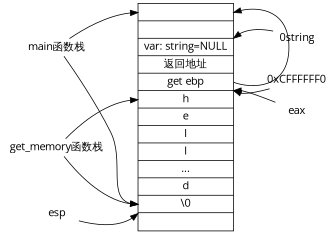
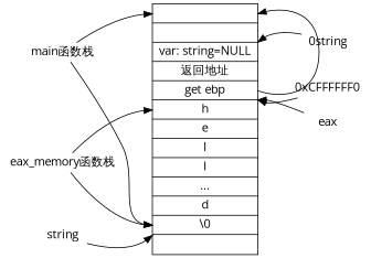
  digraph {
    fontname="Open Sans"
    rankdir=LR
    node [fontname="Open Sans" shape=plaintext]
    edge [fontname="Open Sans"]
    n1 [height=.1 label="<fb>|<f0>|<f1> var: string=NULL|<f2> 返回地址 |<f3> get ebp|<f4> h|<f5>e|<f6>l|<f7>l|...|<f8>d|<f9>\\0|" shape=record width=.8]
    n2 [height=.1 label=eax width=.8]
    n3 [height=.1 label="0string" width=.8]
    n4 [height=.1 label="0xCFFFFFF0" width=.8]
    n5 [height=.1 label="main函数栈" width=.8]
-   n6 [height=.1 label="get_memory函数栈" width=.8]
-   n7 [height=.1 label=esp width=.8]
+   n6 [height=.1 label="eax_memory函数栈" width=.8]
+   n7 [height=.1 label=string width=.8]
    n1 -> n1 [headport="fb:e" tailport="f3:e"]
    n1 -> n2 [dir=back tailport="f4:ne"]
    n1 -> n3 [dir=back tailport="f1:ne"]
    n1 -> n4 [dir=back tailport="f3:se"]
    n5 -> n1 [headport=fb]
    n5 -> n1 [headport=f9]
    n6 -> n1 [headport=f4]
    n6 -> n1 [headport=f9]
    n7 -> n1 [headport="f9:sw"]
  }
